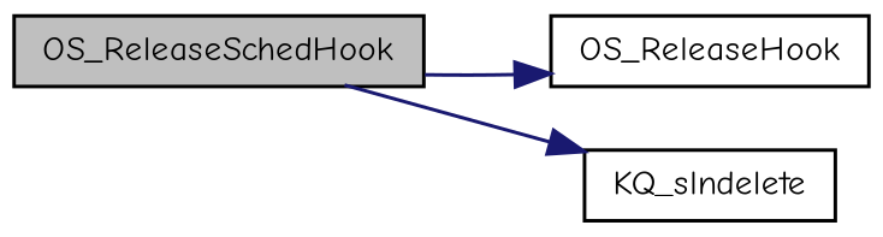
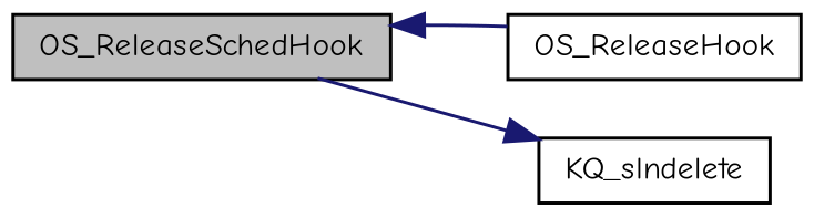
  digraph {
    fontname="Comic Neue"
    rankdir=LR
    node [color=black fillcolor=white fontname="Comic Neue" fontsize=10 shape=record style=filled]
    edge [color=midnightblue fontname="Comic Neue" fontsize=10 labelfontname=Helvetica labelfontsize=10 style=solid]
    n1 [fillcolor=grey75 fontcolor=black height=0.2 label=OS_ReleaseSchedHook width=0.4]
    n2 [height=0.2 label=OS_ReleaseHook width=0.4]
    n3 [height=0.2 label=KQ_slndelete width=0.4]
-   n1 -> n2
+   n2 -> n1
    n1 -> n3
  }
